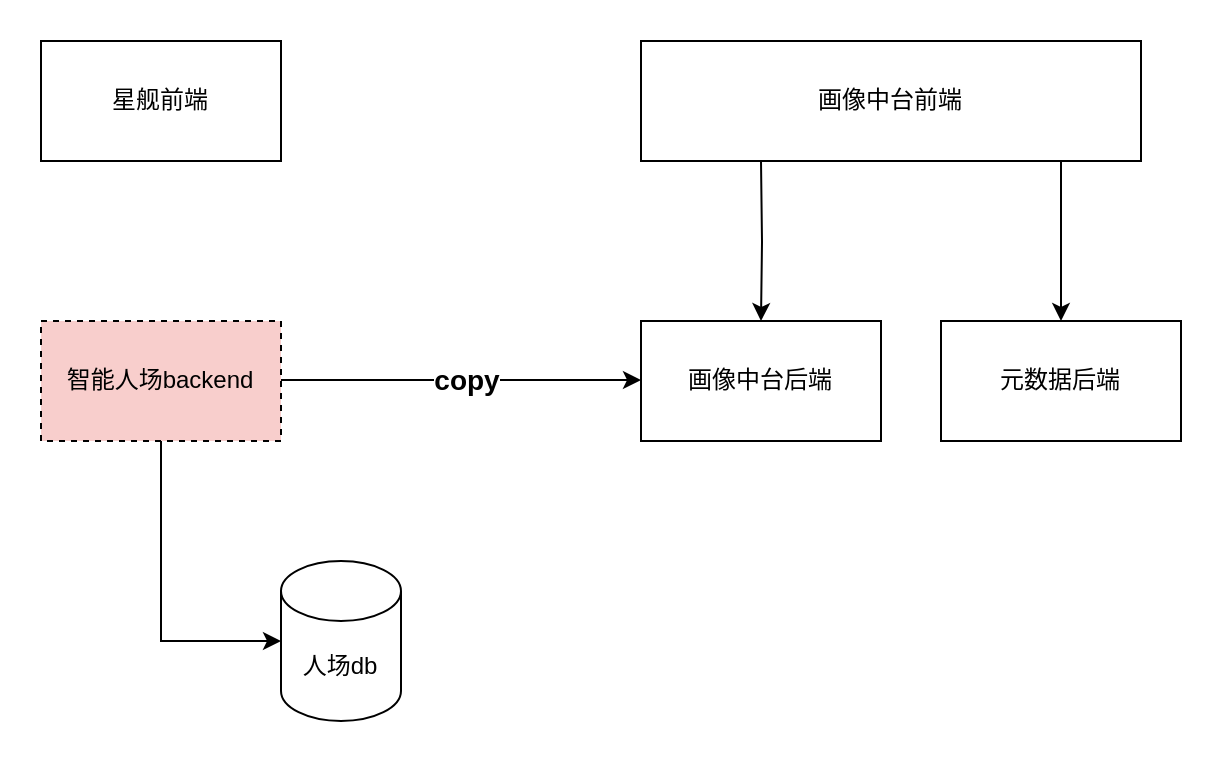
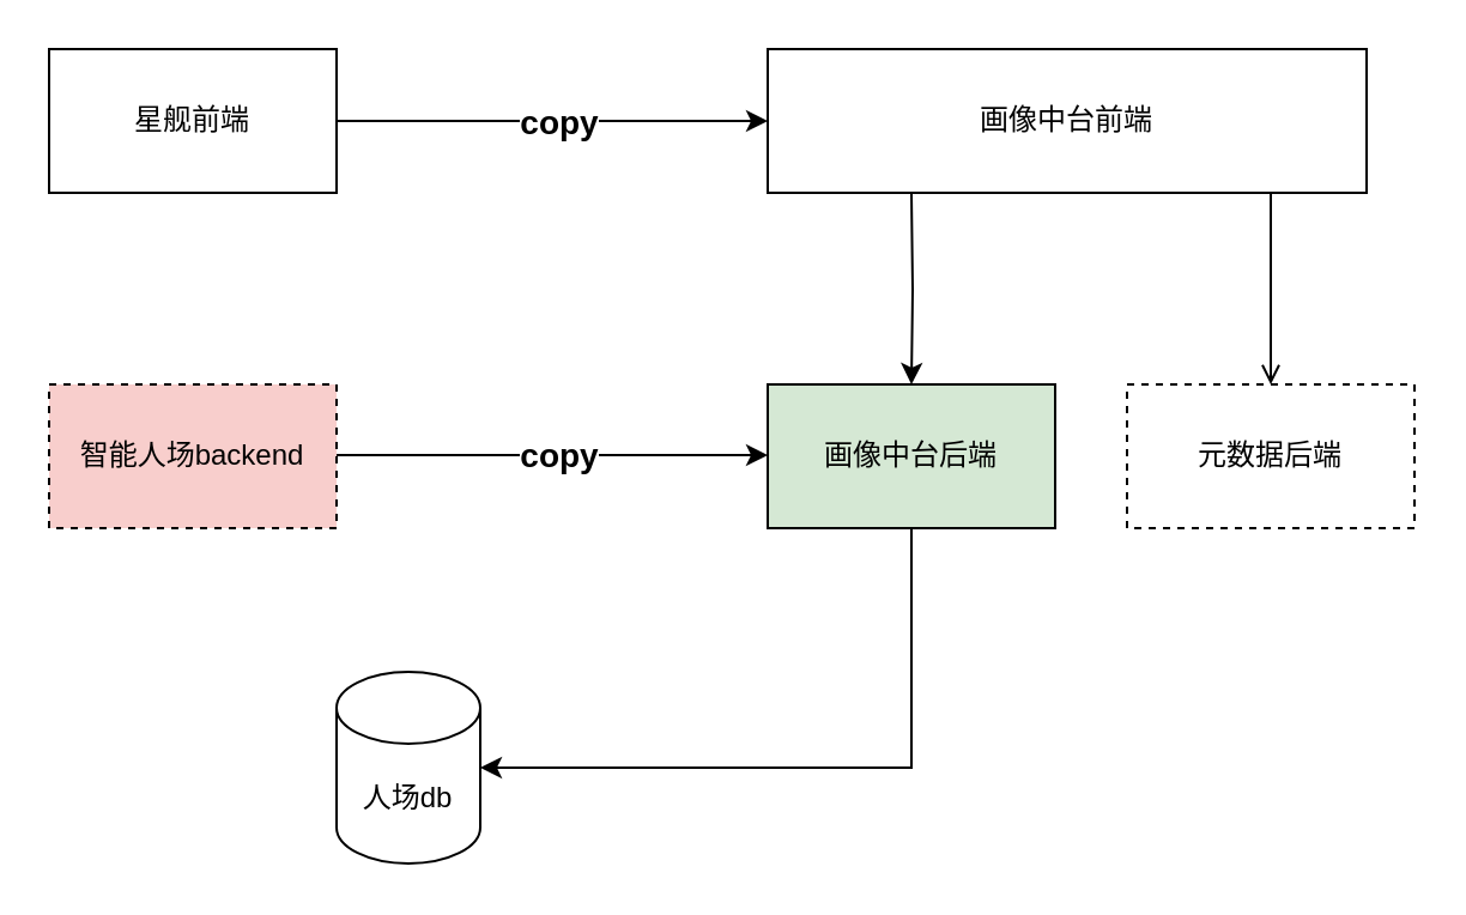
  <mxCell id="0" />
  <mxCell id="1" parent="0" />
  <mxCell id="2" value="人场db" style="shape=cylinder3;whiteSpace=wrap;html=1;boundedLbl=1;backgroundOutline=1;size=15;" vertex="1" parent="1"><mxGeometry x="140" y="280" width="60" height="80" as="geometry" /></mxCell>
  <mxCell id="3" value="智能人场backend" style="rounded=0;whiteSpace=wrap;html=1;dashed=1;fillColor=#f8cecc;" vertex="1" parent="1"><mxGeometry x="20" y="160" width="120" height="60" as="geometry" /></mxCell>
  <mxCell id="4" value="星舰前端" style="rounded=0;whiteSpace=wrap;html=1;dashed=0;" vertex="1" parent="1"><mxGeometry x="20" y="20" width="120" height="60" as="geometry" /></mxCell>
- <mxCell id="5" value="" style="endArrow=classic;html=1;rounded=0;entryX=0;entryY=0.5;entryDx=0;entryDy=0;entryPerimeter=0;exitX=0.5;exitY=1;exitDx=0;exitDy=0;" edge="1" parent="1" source="3" target="2"><mxGeometry width="50" height="50" relative="1" as="geometry"><mxPoint x="-80" y="290" as="sourcePoint" /><mxPoint x="-30" y="240" as="targetPoint" /><Array as="points"><mxPoint x="80" y="320" /></Array></mxGeometry></mxCell>
+ <mxCell id="6" value="" style="endArrow=classic;html=1;rounded=0;exitX=1;exitY=0.5;exitDx=0;exitDy=0;" edge="1" parent="1" source="4" target="9"><mxGeometry width="50" height="50" relative="1" as="geometry"><mxPoint x="240" y="70" as="sourcePoint" /><mxPoint x="260" y="50" as="targetPoint" /></mxGeometry></mxCell>
+ <mxCell id="7" value="&lt;b&gt;&lt;font style=&quot;font-size: 14px&quot;&gt;copy&lt;/font&gt;&lt;/b&gt;" style="edgeLabel;html=1;align=center;verticalAlign=middle;resizable=0;points=[];" vertex="1" connectable="0" parent="6"><mxGeometry x="0.022" relative="1" as="geometry"><mxPoint as="offset" /></mxGeometry></mxCell>
  <mxCell id="8" value="" style="edgeStyle=orthogonalEdgeStyle;rounded=0;orthogonalLoop=1;jettySize=auto;html=1;fontSize=14;" edge="1" parent="1" target="10"><mxGeometry relative="1" as="geometry"><mxPoint x="380" y="80" as="sourcePoint" /></mxGeometry></mxCell>
  <mxCell id="9" value="画像中台前端" style="rounded=0;whiteSpace=wrap;html=1;" vertex="1" parent="1"><mxGeometry x="320" y="20" width="250" height="60" as="geometry" /></mxCell>
- <mxCell id="10" value="画像中台后端" style="rounded=0;whiteSpace=wrap;html=1;" vertex="1" parent="1"><mxGeometry x="320" y="160" width="120" height="60" as="geometry" /></mxCell>
+ <mxCell id="10" value="画像中台后端" style="rounded=0;whiteSpace=wrap;html=1;fillColor=#d5e8d4;" vertex="1" parent="1"><mxGeometry x="320" y="160" width="120" height="60" as="geometry" /></mxCell>
  <mxCell id="11" value="" style="endArrow=classic;html=1;rounded=0;exitX=1;exitY=0.5;exitDx=0;exitDy=0;" edge="1" parent="1"><mxGeometry width="50" height="50" relative="1" as="geometry"><mxPoint x="140" y="189.5" as="sourcePoint" /><mxPoint x="320" y="189.5" as="targetPoint" /></mxGeometry></mxCell>
  <mxCell id="12" value="&lt;b&gt;&lt;font style=&quot;font-size: 14px&quot;&gt;copy&lt;/font&gt;&lt;/b&gt;" style="edgeLabel;html=1;align=center;verticalAlign=middle;resizable=0;points=[];" vertex="1" connectable="0" parent="11"><mxGeometry x="0.022" relative="1" as="geometry"><mxPoint as="offset" /></mxGeometry></mxCell>
- <mxCell id="14" value="元数据后端" style="rounded=0;whiteSpace=wrap;html=1;" vertex="1" parent="1"><mxGeometry x="470" y="160" width="120" height="60" as="geometry" /></mxCell>
- <mxCell id="15" value="" style="edgeStyle=orthogonalEdgeStyle;rounded=0;orthogonalLoop=1;jettySize=auto;html=1;fontSize=14;exitX=0.75;exitY=1;exitDx=0;exitDy=0;entryX=0.5;entryY=0;entryDx=0;entryDy=0;" edge="1" parent="1" source="9" target="14"><mxGeometry relative="1" as="geometry"><mxPoint x="390" y="90" as="sourcePoint" /><mxPoint x="390" y="170" as="targetPoint" /><Array as="points"><mxPoint x="530" y="80" /></Array></mxGeometry></mxCell>
+ <mxCell id="13" value="" style="endArrow=classic;html=1;rounded=0;entryX=1;entryY=0.5;entryDx=0;entryDy=0;entryPerimeter=0;exitX=0.5;exitY=1;exitDx=0;exitDy=0;" edge="1" parent="1" source="10" target="2"><mxGeometry width="50" height="50" relative="1" as="geometry"><mxPoint x="90" y="230" as="sourcePoint" /><mxPoint x="150" y="330" as="targetPoint" /><Array as="points"><mxPoint x="380" y="320" /></Array></mxGeometry></mxCell>
+ <mxCell id="14" value="元数据后端" style="rounded=0;whiteSpace=wrap;html=1;dashed=1;" vertex="1" parent="1"><mxGeometry x="470" y="160" width="120" height="60" as="geometry" /></mxCell>
+ <mxCell id="15" value="" style="edgeStyle=orthogonalEdgeStyle;rounded=0;orthogonalLoop=1;jettySize=auto;html=1;fontSize=14;exitX=0.75;exitY=1;exitDx=0;exitDy=0;entryX=0.5;entryY=0;entryDx=0;entryDy=0;endArrow=open;" edge="1" parent="1" source="9" target="14"><mxGeometry relative="1" as="geometry"><mxPoint x="390" y="90" as="sourcePoint" /><mxPoint x="390" y="170" as="targetPoint" /><Array as="points"><mxPoint x="530" y="80" /></Array></mxGeometry></mxCell>
